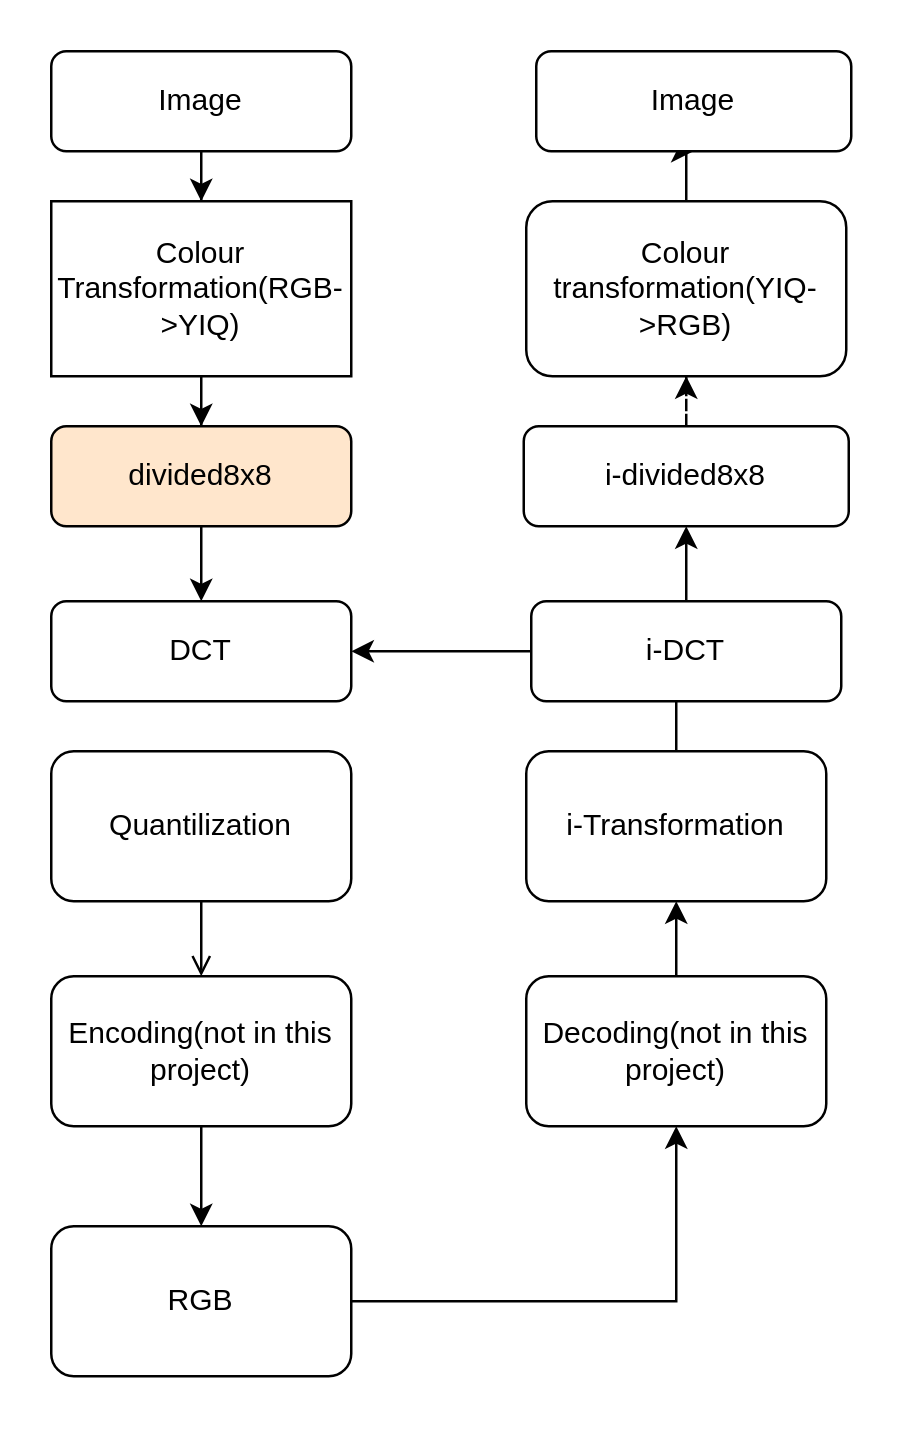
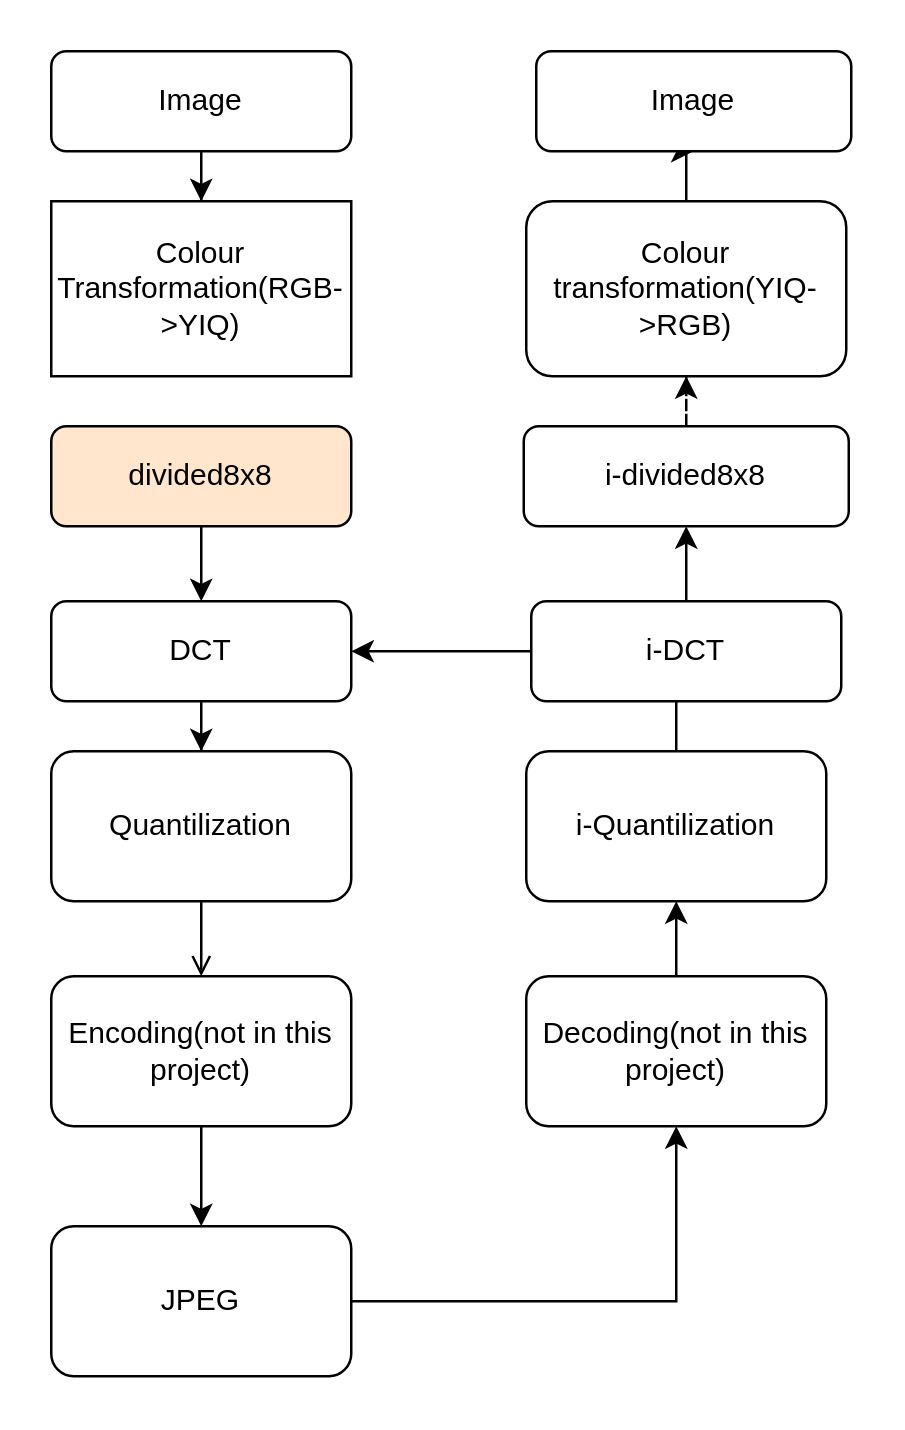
  <mxCell id="0" />
  <mxCell id="1" parent="0" />
  <mxCell id="2" value="" style="edgeStyle=orthogonalEdgeStyle;rounded=0;orthogonalLoop=1;jettySize=auto;html=1;" edge="1" parent="1" source="3" target="7"><mxGeometry relative="1" as="geometry" /></mxCell>
  <mxCell id="3" value="Image" style="rounded=1;whiteSpace=wrap;html=1;fontSize=12;glass=0;strokeWidth=1;shadow=0;" parent="1" vertex="1"><mxGeometry x="20" y="20" width="120" height="40" as="geometry" /></mxCell>
+ <mxCell id="4" value="" style="edgeStyle=orthogonalEdgeStyle;rounded=0;orthogonalLoop=1;jettySize=auto;html=1;" edge="1" parent="1" source="5" target="11"><mxGeometry relative="1" as="geometry" /></mxCell>
  <mxCell id="5" value="DCT" style="rounded=1;whiteSpace=wrap;html=1;fontSize=12;glass=0;strokeWidth=1;shadow=0;" parent="1" vertex="1"><mxGeometry x="20" y="240" width="120" height="40" as="geometry" /></mxCell>
  <mxCell id="6" value="" style="edgeStyle=orthogonalEdgeStyle;rounded=0;orthogonalLoop=1;jettySize=auto;html=1;" edge="1" parent="1" source="8" target="5"><mxGeometry relative="1" as="geometry" /></mxCell>
  <mxCell id="7" value="Colour Transformation(RGB-&amp;gt;YIQ)" style="whiteSpace=wrap;html=1;rounded=0;" vertex="1" parent="1"><mxGeometry x="20" y="80" width="120" height="70" as="geometry" /></mxCell>
  <mxCell id="8" value="divided8x8" style="rounded=1;whiteSpace=wrap;html=1;fontSize=12;glass=0;strokeWidth=1;shadow=0;fillColor=#ffe6cc;" parent="1" vertex="1"><mxGeometry x="20" y="170" width="120" height="40" as="geometry" /></mxCell>
- <mxCell id="9" value="" style="edgeStyle=orthogonalEdgeStyle;rounded=0;orthogonalLoop=1;jettySize=auto;html=1;" edge="1" parent="1" source="7" target="8"><mxGeometry relative="1" as="geometry"><mxPoint x="80" y="160" as="sourcePoint" /><mxPoint x="80" y="230" as="targetPoint" /></mxGeometry></mxCell>
  <mxCell id="10" value="" style="edgeStyle=orthogonalEdgeStyle;rounded=0;orthogonalLoop=1;jettySize=auto;html=1;endArrow=open;" edge="1" parent="1" source="11" target="13"><mxGeometry relative="1" as="geometry" /></mxCell>
  <mxCell id="11" value="Quantilization" style="whiteSpace=wrap;html=1;rounded=1;shadow=0;strokeWidth=1;glass=0;" vertex="1" parent="1"><mxGeometry x="20" y="300" width="120" height="60" as="geometry" /></mxCell>
  <mxCell id="12" value="" style="edgeStyle=orthogonalEdgeStyle;rounded=0;orthogonalLoop=1;jettySize=auto;html=1;" edge="1" parent="1" source="13" target="15"><mxGeometry relative="1" as="geometry" /></mxCell>
  <mxCell id="13" value="Encoding(not in this project)" style="whiteSpace=wrap;html=1;rounded=1;shadow=0;strokeWidth=1;glass=0;" vertex="1" parent="1"><mxGeometry x="20" y="390" width="120" height="60" as="geometry" /></mxCell>
  <mxCell id="14" value="" style="edgeStyle=orthogonalEdgeStyle;rounded=0;orthogonalLoop=1;jettySize=auto;html=1;" edge="1" parent="1" source="15" target="17"><mxGeometry relative="1" as="geometry" /></mxCell>
- <mxCell id="15" value="RGB" style="whiteSpace=wrap;html=1;rounded=1;shadow=0;strokeWidth=1;glass=0;" vertex="1" parent="1"><mxGeometry x="20" y="490" width="120" height="60" as="geometry" /></mxCell>
+ <mxCell id="15" value="JPEG" style="whiteSpace=wrap;html=1;rounded=1;shadow=0;strokeWidth=1;glass=0;" vertex="1" parent="1"><mxGeometry x="20" y="490" width="120" height="60" as="geometry" /></mxCell>
  <mxCell id="16" value="" style="edgeStyle=orthogonalEdgeStyle;rounded=0;orthogonalLoop=1;jettySize=auto;html=1;" edge="1" parent="1" source="17" target="19"><mxGeometry relative="1" as="geometry" /></mxCell>
  <mxCell id="17" value="Decoding(not in this project)" style="whiteSpace=wrap;html=1;rounded=1;shadow=0;strokeWidth=1;glass=0;" vertex="1" parent="1"><mxGeometry x="210" y="390" width="120" height="60" as="geometry" /></mxCell>
  <mxCell id="18" value="" style="edgeStyle=orthogonalEdgeStyle;rounded=0;orthogonalLoop=1;jettySize=auto;html=1;" edge="1" parent="1" source="19" target="23"><mxGeometry relative="1" as="geometry" /></mxCell>
- <mxCell id="19" value="i-Transformation" style="whiteSpace=wrap;html=1;rounded=1;shadow=0;strokeWidth=1;glass=0;" vertex="1" parent="1"><mxGeometry x="210" y="300" width="120" height="60" as="geometry" /></mxCell>
+ <mxCell id="19" value="i-Quantilization" style="whiteSpace=wrap;html=1;rounded=1;shadow=0;strokeWidth=1;glass=0;" vertex="1" parent="1"><mxGeometry x="210" y="300" width="120" height="60" as="geometry" /></mxCell>
  <mxCell id="20" value="" style="edgeStyle=orthogonalEdgeStyle;rounded=0;orthogonalLoop=1;jettySize=auto;html=1;" edge="1" parent="1" source="21" target="5"><mxGeometry relative="1" as="geometry" /></mxCell>
  <mxCell id="21" value="i-DCT" style="whiteSpace=wrap;html=1;rounded=1;shadow=0;strokeWidth=1;glass=0;" vertex="1" parent="1"><mxGeometry x="212" y="240" width="124" height="40" as="geometry" /></mxCell>
  <mxCell id="22" value="" style="edgeStyle=orthogonalEdgeStyle;rounded=0;orthogonalLoop=1;jettySize=auto;html=1;dashed=1;" edge="1" parent="1" source="23" target="25"><mxGeometry relative="1" as="geometry" /></mxCell>
  <mxCell id="23" value="i-divided8x8" style="whiteSpace=wrap;html=1;rounded=1;shadow=0;strokeWidth=1;glass=0;" vertex="1" parent="1"><mxGeometry x="209" y="170" width="130" height="40" as="geometry" /></mxCell>
  <mxCell id="24" value="" style="edgeStyle=orthogonalEdgeStyle;rounded=0;orthogonalLoop=1;jettySize=auto;html=1;" edge="1" parent="1" source="25" target="26"><mxGeometry relative="1" as="geometry" /></mxCell>
  <mxCell id="25" value="Colour transformation(YIQ-&amp;gt;RGB)" style="whiteSpace=wrap;html=1;rounded=1;shadow=0;strokeWidth=1;glass=0;" vertex="1" parent="1"><mxGeometry x="210" y="80" width="128" height="70" as="geometry" /></mxCell>
  <mxCell id="26" value="Image" style="whiteSpace=wrap;html=1;rounded=1;shadow=0;strokeWidth=1;glass=0;" vertex="1" parent="1"><mxGeometry x="214" y="20" width="126" height="40" as="geometry" /></mxCell>
